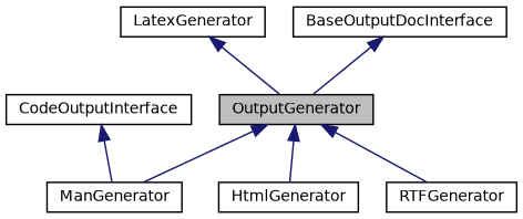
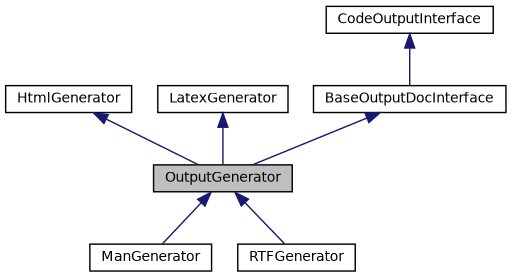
  digraph {
    node [color=black fillcolor=white fontname=Helvetica fontsize=10 shape=record style=filled]
    edge [color=midnightblue dir=back fontname=Helvetica fontsize=10 labelfontname=Helvetica labelfontsize=10 style=solid]
    n1 [fillcolor=grey75 fontcolor=black height=0.2 label=OutputGenerator width=0.4]
    n2 [height=0.2 label=HtmlGenerator width=0.4]
    n3 [height=0.2 label=ManGenerator width=0.4]
    n4 [height=0.2 label=RTFGenerator width=0.4]
    n5 [height=0.2 label=LatexGenerator width=0.4]
    n6 [height=0.2 label=BaseOutputDocInterface width=0.4]
    n7 [height=0.2 label=CodeOutputInterface width=0.4]
-   n1 -> n2
+   n2 -> n1
    n1 -> n3
    n1 -> n4
    n5 -> n1
    n6 -> n1
-   n7 -> n3
+   n7 -> n6
  }
